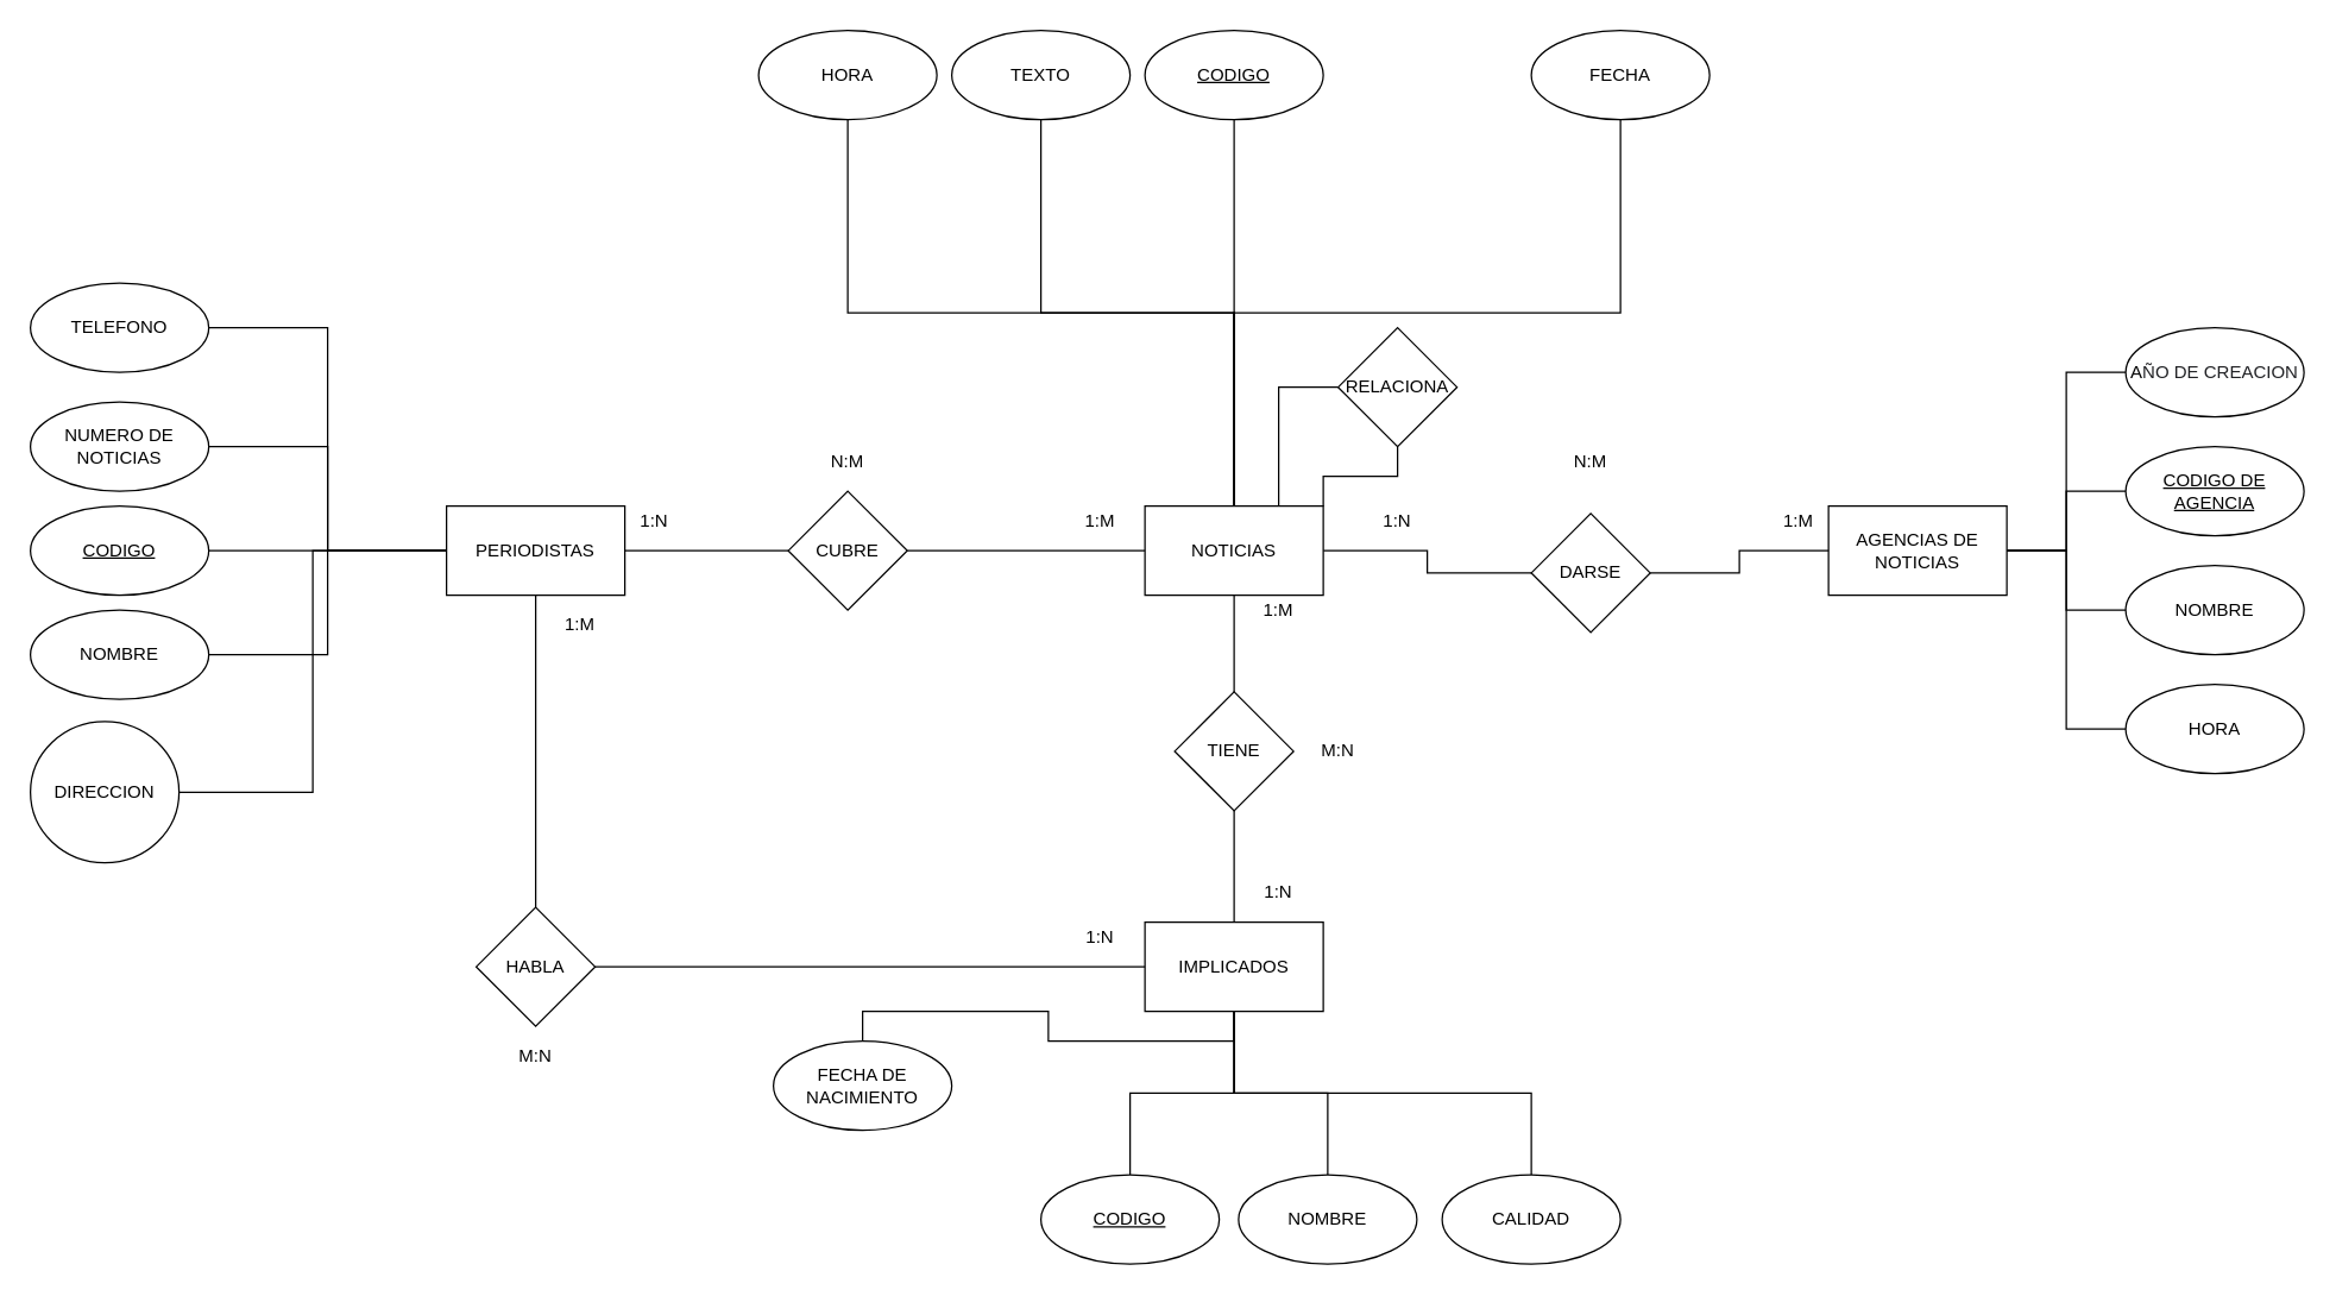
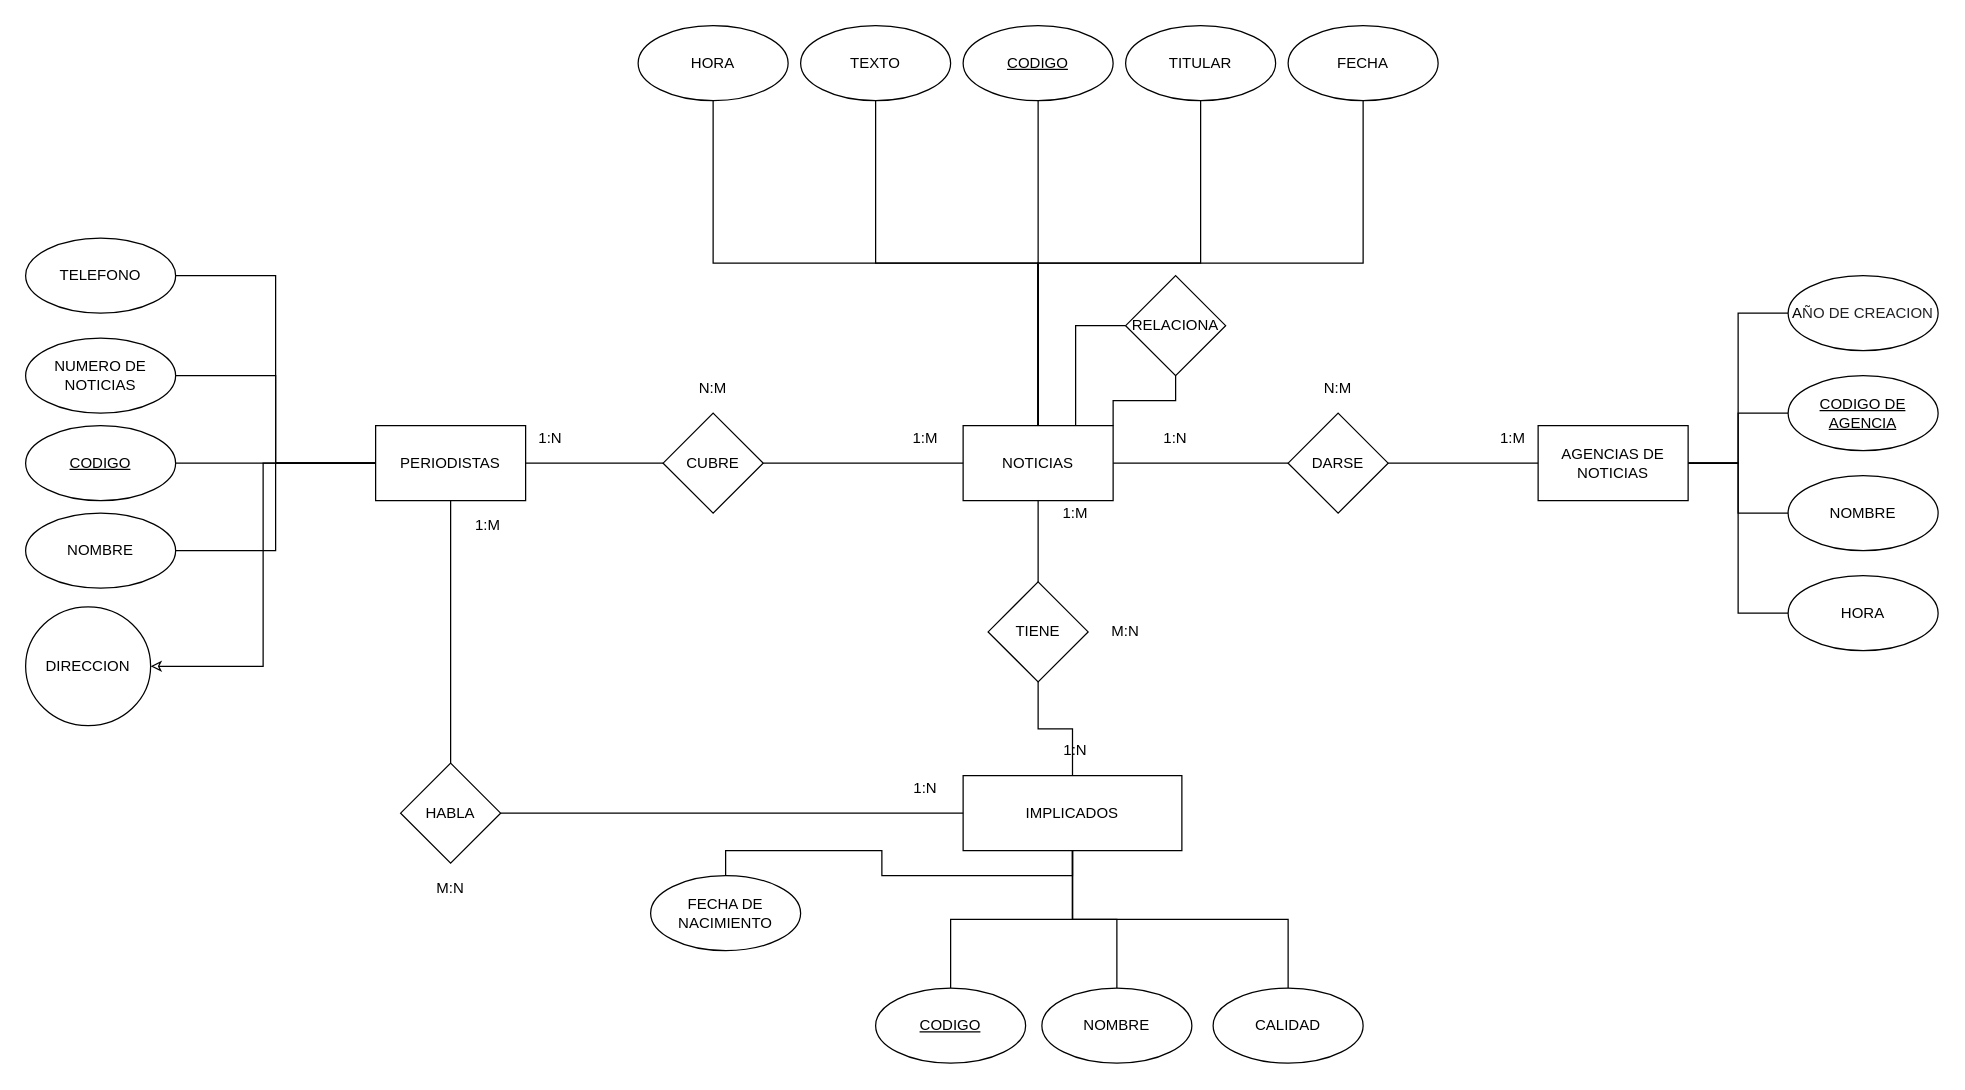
  <mxCell id="0" />
  <mxCell id="1" parent="0" />
  <mxCell id="2" style="edgeStyle=orthogonalEdgeStyle;rounded=0;orthogonalLoop=1;jettySize=auto;html=1;exitX=0.5;exitY=0;exitDx=0;exitDy=0;entryX=0.5;entryY=1;entryDx=0;entryDy=0;endArrow=none;endFill=0;" edge="1" parent="1" source="11" target="30"><mxGeometry relative="1" as="geometry" /></mxCell>
  <mxCell id="3" style="edgeStyle=orthogonalEdgeStyle;rounded=0;orthogonalLoop=1;jettySize=auto;html=1;exitX=0.5;exitY=0;exitDx=0;exitDy=0;entryX=0.5;entryY=1;entryDx=0;entryDy=0;endArrow=none;endFill=0;" edge="1" parent="1" source="11" target="33"><mxGeometry relative="1" as="geometry" /></mxCell>
+ <mxCell id="4" style="edgeStyle=orthogonalEdgeStyle;rounded=0;orthogonalLoop=1;jettySize=auto;html=1;exitX=0.5;exitY=0;exitDx=0;exitDy=0;entryX=0.5;entryY=1;entryDx=0;entryDy=0;endArrow=none;endFill=0;" edge="1" parent="1" source="11" target="32"><mxGeometry relative="1" as="geometry" /></mxCell>
  <mxCell id="5" style="edgeStyle=orthogonalEdgeStyle;rounded=0;orthogonalLoop=1;jettySize=auto;html=1;exitX=0.5;exitY=0;exitDx=0;exitDy=0;entryX=0.5;entryY=1;entryDx=0;entryDy=0;endArrow=none;endFill=0;" edge="1" parent="1" source="11" target="31"><mxGeometry relative="1" as="geometry" /></mxCell>
  <mxCell id="6" style="edgeStyle=orthogonalEdgeStyle;rounded=0;orthogonalLoop=1;jettySize=auto;html=1;exitX=0.5;exitY=0;exitDx=0;exitDy=0;entryX=0.5;entryY=1;entryDx=0;entryDy=0;endArrow=none;endFill=0;" edge="1" parent="1" source="11" target="34"><mxGeometry relative="1" as="geometry" /></mxCell>
  <mxCell id="7" style="edgeStyle=orthogonalEdgeStyle;rounded=0;orthogonalLoop=1;jettySize=auto;html=1;exitX=0.75;exitY=0;exitDx=0;exitDy=0;entryX=0;entryY=0.5;entryDx=0;entryDy=0;endArrow=none;endFill=0;" edge="1" parent="1" source="11" target="56"><mxGeometry relative="1" as="geometry" /></mxCell>
  <mxCell id="8" style="edgeStyle=orthogonalEdgeStyle;rounded=0;orthogonalLoop=1;jettySize=auto;html=1;exitX=1;exitY=0;exitDx=0;exitDy=0;entryX=0.5;entryY=1;entryDx=0;entryDy=0;endArrow=none;endFill=0;" edge="1" parent="1" source="11" target="56"><mxGeometry relative="1" as="geometry" /></mxCell>
  <mxCell id="9" style="edgeStyle=orthogonalEdgeStyle;rounded=0;orthogonalLoop=1;jettySize=auto;html=1;exitX=1;exitY=0.5;exitDx=0;exitDy=0;entryX=0;entryY=0.5;entryDx=0;entryDy=0;endArrow=none;endFill=0;" edge="1" parent="1" source="11" target="50"><mxGeometry relative="1" as="geometry" /></mxCell>
  <mxCell id="10" style="edgeStyle=orthogonalEdgeStyle;rounded=0;orthogonalLoop=1;jettySize=auto;html=1;exitX=0.5;exitY=1;exitDx=0;exitDy=0;entryX=0.5;entryY=0;entryDx=0;entryDy=0;endArrow=none;endFill=0;" edge="1" parent="1" source="11" target="48"><mxGeometry relative="1" as="geometry" /></mxCell>
  <mxCell id="11" value="NOTICIAS" style="rounded=0;whiteSpace=wrap;html=1;" vertex="1" parent="1"><mxGeometry x="770" y="340" width="120" height="60" as="geometry" /></mxCell>
  <mxCell id="12" style="edgeStyle=orthogonalEdgeStyle;rounded=0;orthogonalLoop=1;jettySize=auto;html=1;exitX=1;exitY=0.5;exitDx=0;exitDy=0;entryX=0;entryY=0.5;entryDx=0;entryDy=0;endArrow=none;endFill=0;" edge="1" parent="1" source="16" target="28"><mxGeometry relative="1" as="geometry" /></mxCell>
  <mxCell id="13" style="edgeStyle=orthogonalEdgeStyle;rounded=0;orthogonalLoop=1;jettySize=auto;html=1;exitX=1;exitY=0.5;exitDx=0;exitDy=0;entryX=0;entryY=0.5;entryDx=0;entryDy=0;endArrow=none;endFill=0;" edge="1" parent="1" source="16" target="22"><mxGeometry relative="1" as="geometry" /></mxCell>
  <mxCell id="14" style="edgeStyle=orthogonalEdgeStyle;rounded=0;orthogonalLoop=1;jettySize=auto;html=1;exitX=1;exitY=0.5;exitDx=0;exitDy=0;entryX=0;entryY=0.5;entryDx=0;entryDy=0;endArrow=none;endFill=0;" edge="1" parent="1" source="16" target="27"><mxGeometry relative="1" as="geometry" /></mxCell>
  <mxCell id="15" style="edgeStyle=orthogonalEdgeStyle;rounded=0;orthogonalLoop=1;jettySize=auto;html=1;exitX=1;exitY=0.5;exitDx=0;exitDy=0;entryX=0;entryY=0.5;entryDx=0;entryDy=0;endArrow=none;endFill=0;" edge="1" parent="1" source="16" target="29"><mxGeometry relative="1" as="geometry" /></mxCell>
  <mxCell id="16" value="AGENCIAS DE NOTICIAS" style="rounded=0;whiteSpace=wrap;html=1;" vertex="1" parent="1"><mxGeometry x="1230" y="340" width="120" height="60" as="geometry" /></mxCell>
  <mxCell id="17" style="edgeStyle=orthogonalEdgeStyle;rounded=0;orthogonalLoop=1;jettySize=auto;html=1;exitX=0.5;exitY=1;exitDx=0;exitDy=0;entryX=0.5;entryY=0;entryDx=0;entryDy=0;endArrow=none;endFill=0;" edge="1" parent="1" source="21" target="26"><mxGeometry relative="1" as="geometry" /></mxCell>
  <mxCell id="18" style="edgeStyle=orthogonalEdgeStyle;rounded=0;orthogonalLoop=1;jettySize=auto;html=1;exitX=0.5;exitY=1;exitDx=0;exitDy=0;entryX=0.5;entryY=0;entryDx=0;entryDy=0;endArrow=none;endFill=0;" edge="1" parent="1" source="21" target="24"><mxGeometry relative="1" as="geometry" /></mxCell>
  <mxCell id="19" style="edgeStyle=orthogonalEdgeStyle;rounded=0;orthogonalLoop=1;jettySize=auto;html=1;exitX=0.5;exitY=1;exitDx=0;exitDy=0;entryX=0.5;entryY=0;entryDx=0;entryDy=0;endArrow=none;endFill=0;" edge="1" parent="1" source="21" target="23"><mxGeometry relative="1" as="geometry" /></mxCell>
  <mxCell id="20" style="edgeStyle=orthogonalEdgeStyle;rounded=0;orthogonalLoop=1;jettySize=auto;html=1;exitX=0.5;exitY=1;exitDx=0;exitDy=0;entryX=0.5;entryY=0;entryDx=0;entryDy=0;endArrow=none;endFill=0;" edge="1" parent="1" source="21" target="25"><mxGeometry relative="1" as="geometry" /></mxCell>
- <mxCell id="21" value="IMPLICADOS" style="rounded=0;whiteSpace=wrap;html=1;" vertex="1" parent="1"><mxGeometry x="770" y="620" width="120" height="60" as="geometry" /></mxCell>
+ <mxCell id="21" value="IMPLICADOS" style="rounded=0;whiteSpace=wrap;html=1;" vertex="1" parent="1"><mxGeometry x="770" y="620" width="175" height="60" as="geometry" /></mxCell>
  <mxCell id="22" value="&lt;u&gt;CODIGO DE AGENCIA&lt;/u&gt;" style="ellipse;whiteSpace=wrap;html=1;" vertex="1" parent="1"><mxGeometry x="1430" y="300" width="120" height="60" as="geometry" /></mxCell>
  <mxCell id="23" value="NOMBRE" style="ellipse;whiteSpace=wrap;html=1;" vertex="1" parent="1"><mxGeometry x="833" y="790" width="120" height="60" as="geometry" /></mxCell>
  <mxCell id="24" value="FECHA DE NACIMIENTO" style="ellipse;whiteSpace=wrap;html=1;" vertex="1" parent="1"><mxGeometry x="520" y="700" width="120" height="60" as="geometry" /></mxCell>
  <mxCell id="25" value="CALIDAD" style="ellipse;whiteSpace=wrap;html=1;" vertex="1" parent="1"><mxGeometry x="970" y="790" width="120" height="60" as="geometry" /></mxCell>
  <mxCell id="26" value="&lt;u&gt;CODIGO&lt;/u&gt;" style="ellipse;whiteSpace=wrap;html=1;" vertex="1" parent="1"><mxGeometry x="700" y="790" width="120" height="60" as="geometry" /></mxCell>
  <mxCell id="27" value="NOMBRE" style="ellipse;whiteSpace=wrap;html=1;" vertex="1" parent="1"><mxGeometry x="1430" y="380" width="120" height="60" as="geometry" /></mxCell>
  <mxCell id="28" value="&lt;font style=&quot;font-size: 12px&quot;&gt;A&lt;span style=&quot;color: rgb(32 , 33 , 36) ; font-family: &amp;#34;arial&amp;#34; , sans-serif ; text-align: left ; background-color: rgb(255 , 255 , 255)&quot;&gt;ÑO DE CREACION&lt;/span&gt;&lt;/font&gt;" style="ellipse;whiteSpace=wrap;html=1;" vertex="1" parent="1"><mxGeometry x="1430" y="220" width="120" height="60" as="geometry" /></mxCell>
  <mxCell id="29" value="HORA" style="ellipse;whiteSpace=wrap;html=1;" vertex="1" parent="1"><mxGeometry x="1430" y="460" width="120" height="60" as="geometry" /></mxCell>
  <mxCell id="30" value="&lt;u&gt;CODIGO&lt;/u&gt;" style="ellipse;whiteSpace=wrap;html=1;" vertex="1" parent="1"><mxGeometry x="770" y="20" width="120" height="60" as="geometry" /></mxCell>
  <mxCell id="31" value="FECHA" style="ellipse;whiteSpace=wrap;html=1;" vertex="1" parent="1"><mxGeometry x="1030" y="20" width="120" height="60" as="geometry" /></mxCell>
+ <mxCell id="32" value="TITULAR" style="ellipse;whiteSpace=wrap;html=1;" vertex="1" parent="1"><mxGeometry x="900" y="20" width="120" height="60" as="geometry" /></mxCell>
  <mxCell id="33" value="TEXTO" style="ellipse;whiteSpace=wrap;html=1;" vertex="1" parent="1"><mxGeometry x="640" y="20" width="120" height="60" as="geometry" /></mxCell>
  <mxCell id="34" value="HORA" style="ellipse;whiteSpace=wrap;html=1;" vertex="1" parent="1"><mxGeometry x="510" y="20" width="120" height="60" as="geometry" /></mxCell>
  <mxCell id="35" style="edgeStyle=orthogonalEdgeStyle;rounded=0;orthogonalLoop=1;jettySize=auto;html=1;exitX=0;exitY=0.5;exitDx=0;exitDy=0;entryX=1;entryY=0.5;entryDx=0;entryDy=0;endArrow=none;endFill=0;" edge="1" parent="1" source="41" target="42"><mxGeometry relative="1" as="geometry" /></mxCell>
  <mxCell id="36" style="edgeStyle=orthogonalEdgeStyle;rounded=0;orthogonalLoop=1;jettySize=auto;html=1;exitX=0;exitY=0.5;exitDx=0;exitDy=0;entryX=1;entryY=0.5;entryDx=0;entryDy=0;endArrow=none;endFill=0;" edge="1" parent="1" source="41" target="45"><mxGeometry relative="1" as="geometry" /></mxCell>
  <mxCell id="37" style="edgeStyle=orthogonalEdgeStyle;rounded=0;orthogonalLoop=1;jettySize=auto;html=1;exitX=0;exitY=0.5;exitDx=0;exitDy=0;entryX=1;entryY=0.5;entryDx=0;entryDy=0;endArrow=none;endFill=0;" edge="1" parent="1" source="41" target="46"><mxGeometry relative="1" as="geometry" /></mxCell>
  <mxCell id="38" style="edgeStyle=orthogonalEdgeStyle;rounded=0;orthogonalLoop=1;jettySize=auto;html=1;exitX=0;exitY=0.5;exitDx=0;exitDy=0;entryX=1;entryY=0.5;entryDx=0;entryDy=0;endArrow=none;endFill=0;" edge="1" parent="1" source="41" target="44"><mxGeometry relative="1" as="geometry" /></mxCell>
- <mxCell id="39" style="edgeStyle=orthogonalEdgeStyle;rounded=0;orthogonalLoop=1;jettySize=auto;html=1;exitX=0;exitY=0.5;exitDx=0;exitDy=0;entryX=1;entryY=0.5;entryDx=0;entryDy=0;endArrow=none;endFill=0;" edge="1" parent="1" source="41" target="43"><mxGeometry relative="1" as="geometry" /></mxCell>
+ <mxCell id="39" style="edgeStyle=orthogonalEdgeStyle;rounded=0;orthogonalLoop=1;jettySize=auto;html=1;exitX=0;exitY=0.5;exitDx=0;exitDy=0;entryX=1;entryY=0.5;entryDx=0;entryDy=0;endArrow=classic;endFill=0;" edge="1" parent="1" source="41" target="43"><mxGeometry relative="1" as="geometry" /></mxCell>
  <mxCell id="40" style="edgeStyle=orthogonalEdgeStyle;rounded=0;orthogonalLoop=1;jettySize=auto;html=1;exitX=0.5;exitY=1;exitDx=0;exitDy=0;entryX=0.5;entryY=0;entryDx=0;entryDy=0;endArrow=none;endFill=0;" edge="1" parent="1" source="41" target="55"><mxGeometry relative="1" as="geometry" /></mxCell>
  <mxCell id="41" value="PERIODISTAS" style="rounded=0;whiteSpace=wrap;html=1;" vertex="1" parent="1"><mxGeometry x="300" y="340" width="120" height="60" as="geometry" /></mxCell>
  <mxCell id="42" value="&lt;u&gt;CODIGO&lt;/u&gt;" style="ellipse;whiteSpace=wrap;html=1;" vertex="1" parent="1"><mxGeometry x="20" y="340" width="120" height="60" as="geometry" /></mxCell>
  <mxCell id="43" value="DIRECCION" style="ellipse;whiteSpace=wrap;html=1;" vertex="1" parent="1"><mxGeometry x="20" y="485" width="100" height="95" as="geometry" /></mxCell>
  <mxCell id="44" value="TELEFONO" style="ellipse;whiteSpace=wrap;html=1;" vertex="1" parent="1"><mxGeometry x="20" y="190" width="120" height="60" as="geometry" /></mxCell>
  <mxCell id="45" value="NUMERO DE NOTICIAS" style="ellipse;whiteSpace=wrap;html=1;" vertex="1" parent="1"><mxGeometry x="20" y="270" width="120" height="60" as="geometry" /></mxCell>
  <mxCell id="46" value="NOMBRE" style="ellipse;whiteSpace=wrap;html=1;" vertex="1" parent="1"><mxGeometry x="20" y="410" width="120" height="60" as="geometry" /></mxCell>
  <mxCell id="47" style="edgeStyle=orthogonalEdgeStyle;rounded=0;orthogonalLoop=1;jettySize=auto;html=1;exitX=0.5;exitY=1;exitDx=0;exitDy=0;entryX=0.5;entryY=0;entryDx=0;entryDy=0;endArrow=none;endFill=0;" edge="1" parent="1" source="48" target="21"><mxGeometry relative="1" as="geometry" /></mxCell>
  <mxCell id="48" value="TIENE" style="rhombus;whiteSpace=wrap;html=1;" vertex="1" parent="1"><mxGeometry x="790" y="465" width="80" height="80" as="geometry" /></mxCell>
  <mxCell id="49" style="edgeStyle=orthogonalEdgeStyle;rounded=0;orthogonalLoop=1;jettySize=auto;html=1;exitX=1;exitY=0.5;exitDx=0;exitDy=0;entryX=0;entryY=0.5;entryDx=0;entryDy=0;endArrow=none;endFill=0;" edge="1" parent="1" source="50" target="16"><mxGeometry relative="1" as="geometry" /></mxCell>
- <mxCell id="50" value="DARSE" style="rhombus;whiteSpace=wrap;html=1;" vertex="1" parent="1"><mxGeometry x="1030" y="345" width="80" height="80" as="geometry" /></mxCell>
+ <mxCell id="50" value="DARSE" style="rhombus;whiteSpace=wrap;html=1;" vertex="1" parent="1"><mxGeometry x="1030" y="330" width="80" height="80" as="geometry" /></mxCell>
  <mxCell id="51" style="edgeStyle=orthogonalEdgeStyle;rounded=0;orthogonalLoop=1;jettySize=auto;html=1;exitX=1;exitY=0.5;exitDx=0;exitDy=0;entryX=0;entryY=0.5;entryDx=0;entryDy=0;endArrow=none;endFill=0;" edge="1" parent="1" source="53" target="11"><mxGeometry relative="1" as="geometry" /></mxCell>
  <mxCell id="52" style="edgeStyle=orthogonalEdgeStyle;rounded=0;orthogonalLoop=1;jettySize=auto;html=1;exitX=0;exitY=0.5;exitDx=0;exitDy=0;entryX=1;entryY=0.5;entryDx=0;entryDy=0;endArrow=none;endFill=0;" edge="1" parent="1" source="53" target="41"><mxGeometry relative="1" as="geometry" /></mxCell>
  <mxCell id="53" value="CUBRE" style="rhombus;whiteSpace=wrap;html=1;" vertex="1" parent="1"><mxGeometry x="530" y="330" width="80" height="80" as="geometry" /></mxCell>
  <mxCell id="54" style="edgeStyle=orthogonalEdgeStyle;rounded=0;orthogonalLoop=1;jettySize=auto;html=1;exitX=1;exitY=0.5;exitDx=0;exitDy=0;entryX=0;entryY=0.5;entryDx=0;entryDy=0;endArrow=none;endFill=0;" edge="1" parent="1" source="55" target="21"><mxGeometry relative="1" as="geometry" /></mxCell>
  <mxCell id="55" value="HABLA" style="rhombus;whiteSpace=wrap;html=1;" vertex="1" parent="1"><mxGeometry x="320" y="610" width="80" height="80" as="geometry" /></mxCell>
  <mxCell id="56" value="RELACIONA" style="rhombus;whiteSpace=wrap;html=1;" vertex="1" parent="1"><mxGeometry x="900" y="220" width="80" height="80" as="geometry" /></mxCell>
  <mxCell id="57" value="M:N" style="text;html=1;strokeColor=none;fillColor=none;align=center;verticalAlign=middle;whiteSpace=wrap;rounded=0;" vertex="1" parent="1"><mxGeometry x="340" y="700" width="40" height="20" as="geometry" /></mxCell>
  <mxCell id="58" value="1:M" style="text;html=1;strokeColor=none;fillColor=none;align=center;verticalAlign=middle;whiteSpace=wrap;rounded=0;" vertex="1" parent="1"><mxGeometry x="370" y="410" width="40" height="20" as="geometry" /></mxCell>
  <mxCell id="59" value="1:N" style="text;html=1;strokeColor=none;fillColor=none;align=center;verticalAlign=middle;whiteSpace=wrap;rounded=0;" vertex="1" parent="1"><mxGeometry x="720" y="620" width="40" height="20" as="geometry" /></mxCell>
  <mxCell id="60" value="M:N" style="text;html=1;strokeColor=none;fillColor=none;align=center;verticalAlign=middle;whiteSpace=wrap;rounded=0;" vertex="1" parent="1"><mxGeometry x="880" y="495" width="40" height="20" as="geometry" /></mxCell>
  <mxCell id="61" value="1:M" style="text;html=1;strokeColor=none;fillColor=none;align=center;verticalAlign=middle;whiteSpace=wrap;rounded=0;" vertex="1" parent="1"><mxGeometry x="840" y="400" width="40" height="20" as="geometry" /></mxCell>
  <mxCell id="62" value="1:N" style="text;html=1;strokeColor=none;fillColor=none;align=center;verticalAlign=middle;whiteSpace=wrap;rounded=0;" vertex="1" parent="1"><mxGeometry x="840" y="590" width="40" height="20" as="geometry" /></mxCell>
  <mxCell id="63" value="1:N" style="text;html=1;strokeColor=none;fillColor=none;align=center;verticalAlign=middle;whiteSpace=wrap;rounded=0;" vertex="1" parent="1"><mxGeometry y="340" width="40" height="20" as="geometry" x="420" /></mxCell>
  <mxCell id="64" value="N:M" style="text;html=1;strokeColor=none;fillColor=none;align=center;verticalAlign=middle;whiteSpace=wrap;rounded=0;" vertex="1" parent="1"><mxGeometry x="550" y="300" width="40" height="20" as="geometry" /></mxCell>
  <mxCell id="65" value="1:M" style="text;html=1;strokeColor=none;fillColor=none;align=center;verticalAlign=middle;whiteSpace=wrap;rounded=0;" vertex="1" parent="1"><mxGeometry x="720" y="340" width="40" height="20" as="geometry" /></mxCell>
  <mxCell id="66" value="N:M" style="text;html=1;strokeColor=none;fillColor=none;align=center;verticalAlign=middle;whiteSpace=wrap;rounded=0;" vertex="1" parent="1"><mxGeometry x="1050" y="300" width="40" height="20" as="geometry" /></mxCell>
  <mxCell id="67" value="1:N" style="text;html=1;strokeColor=none;fillColor=none;align=center;verticalAlign=middle;whiteSpace=wrap;rounded=0;" vertex="1" parent="1"><mxGeometry x="920" y="340" width="40" height="20" as="geometry" /></mxCell>
  <mxCell id="68" value="1:M" style="text;html=1;strokeColor=none;fillColor=none;align=center;verticalAlign=middle;whiteSpace=wrap;rounded=0;" vertex="1" parent="1"><mxGeometry x="1190" y="340" width="40" height="20" as="geometry" /></mxCell>
